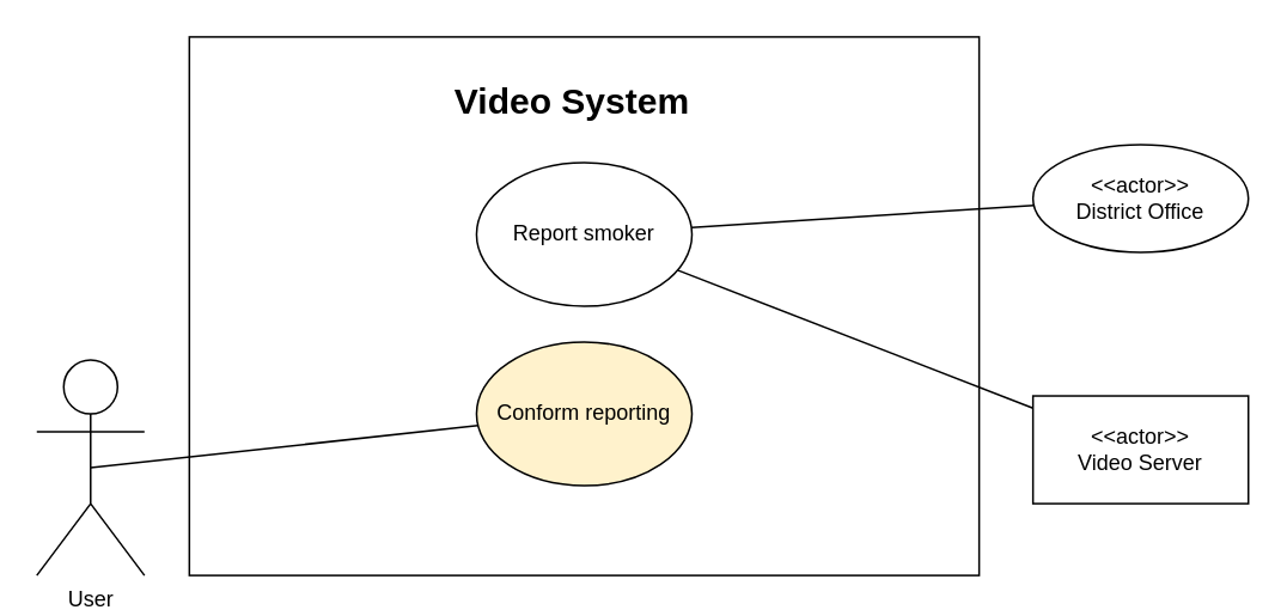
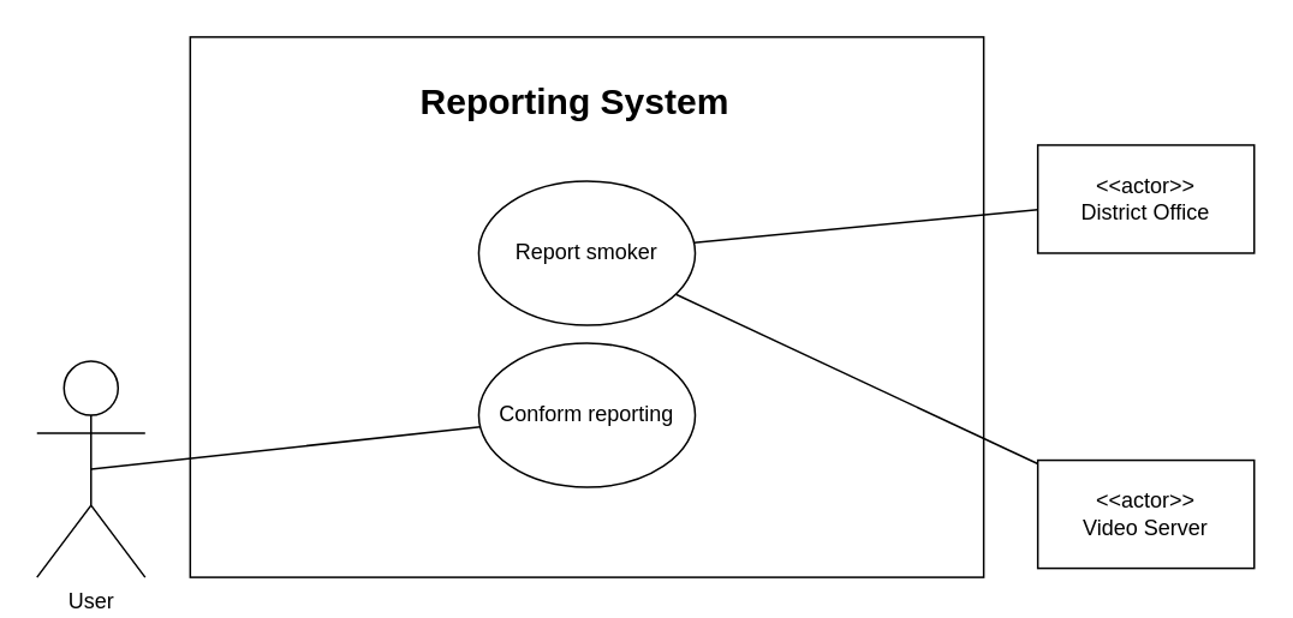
  <mxCell id="0" />
  <mxCell id="1" parent="0" />
  <mxCell id="2" value="" style="rounded=0;whiteSpace=wrap;html=1;" parent="1" vertex="1"><mxGeometry x="105" y="20" width="440" height="300" as="geometry" /></mxCell>
  <mxCell id="3" value="User" style="shape=umlActor;verticalLabelPosition=bottom;labelBackgroundColor=#ffffff;verticalAlign=top;html=1;outlineConnect=0;" parent="1" vertex="1"><mxGeometry x="20" y="200" width="60" height="120" as="geometry" /></mxCell>
- <mxCell id="4" value="&lt;b&gt;&lt;font style=&quot;font-size: 20px&quot;&gt;Video System&lt;/font&gt;&lt;/b&gt;" style="text;html=1;strokeColor=none;fillColor=none;align=center;verticalAlign=middle;whiteSpace=wrap;rounded=0;" parent="1" vertex="1"><mxGeometry x="112" y="20" width="413" height="70" as="geometry" /></mxCell>
- <mxCell id="5" value="&lt;div&gt;&amp;lt;&amp;lt;actor&amp;gt;&amp;gt;&lt;/div&gt;&lt;div&gt;Video Server&lt;br&gt;&lt;/div&gt;" style="rounded=0;whiteSpace=wrap;html=1;" parent="1" vertex="1"><mxGeometry x="575" y="220" width="120" height="60" as="geometry" /></mxCell>
- <mxCell id="6" value="Report smoker" style="ellipse;whiteSpace=wrap;html=1;" parent="1" vertex="1"><mxGeometry x="265" y="90" width="120" height="80" as="geometry" /></mxCell>
+ <mxCell id="4" value="&lt;b&gt;&lt;font style=&quot;font-size: 20px&quot;&gt;Reporting System&lt;/font&gt;&lt;/b&gt;" style="text;html=1;strokeColor=none;fillColor=none;align=center;verticalAlign=middle;whiteSpace=wrap;rounded=0;" parent="1" vertex="1"><mxGeometry x="112" y="20" width="413" height="70" as="geometry" /></mxCell>
+ <mxCell id="5" value="&lt;div&gt;&amp;lt;&amp;lt;actor&amp;gt;&amp;gt;&lt;/div&gt;&lt;div&gt;Video Server&lt;br&gt;&lt;/div&gt;" style="rounded=0;whiteSpace=wrap;html=1;" parent="1" vertex="1"><mxGeometry x="575" y="255" width="120" height="60" as="geometry" /></mxCell>
+ <mxCell id="6" value="Report smoker" style="ellipse;whiteSpace=wrap;html=1;" parent="1" vertex="1"><mxGeometry x="265" y="100" width="120" height="80" as="geometry" /></mxCell>
  <mxCell id="7" value="" style="endArrow=none;html=1;" parent="1" source="6" target="5" edge="1"><mxGeometry width="50" height="50" relative="1" as="geometry"><mxPoint x="467" y="277" as="sourcePoint" /><mxPoint x="518" y="315" as="targetPoint" /></mxGeometry></mxCell>
  <mxCell id="8" value="" style="endArrow=none;html=1;" parent="1" source="11" target="6" edge="1"><mxGeometry width="50" height="50" relative="1" as="geometry"><mxPoint x="175" y="85" as="sourcePoint" /><mxPoint x="295" y="160" as="targetPoint" /></mxGeometry></mxCell>
- <mxCell id="9" value="Conform reporting" style="ellipse;whiteSpace=wrap;html=1;fillColor=#fff2cc;" parent="1" vertex="1"><mxGeometry x="265" y="190" width="120" height="80" as="geometry" /></mxCell>
+ <mxCell id="9" value="Conform reporting" style="ellipse;whiteSpace=wrap;html=1;" parent="1" vertex="1"><mxGeometry x="265" y="190" width="120" height="80" as="geometry" /></mxCell>
  <mxCell id="10" value="" style="endArrow=none;html=1;entryX=0.5;entryY=0.5;entryDx=0;entryDy=0;entryPerimeter=0;" parent="1" source="9" target="3" edge="1"><mxGeometry width="50" height="50" relative="1" as="geometry"><mxPoint x="389.603" y="339.04" as="sourcePoint" /><mxPoint x="595" y="254.645" as="targetPoint" /></mxGeometry></mxCell>
- <mxCell id="11" value="&lt;div&gt;&amp;lt;&amp;lt;actor&amp;gt;&amp;gt;&lt;/div&gt;&lt;div&gt;District Office&lt;/div&gt;" style="ellipse;whiteSpace=wrap;html=1;" vertex="1" parent="1"><mxGeometry x="575" y="80" width="120" height="60" as="geometry" /></mxCell>
+ <mxCell id="11" value="&lt;div&gt;&amp;lt;&amp;lt;actor&amp;gt;&amp;gt;&lt;/div&gt;&lt;div&gt;District Office&lt;/div&gt;" style="rounded=0;whiteSpace=wrap;html=1;" vertex="1" parent="1"><mxGeometry x="575" y="80" width="120" height="60" as="geometry" /></mxCell>
